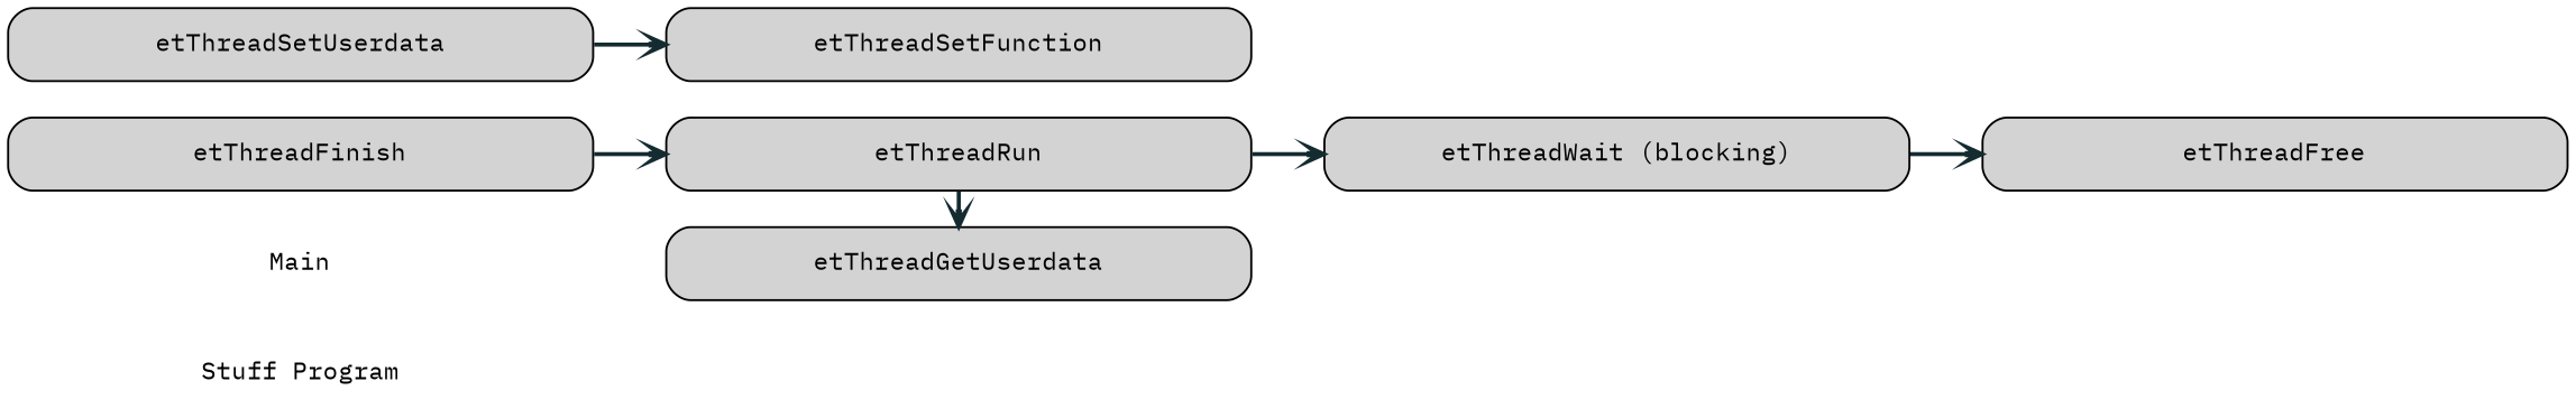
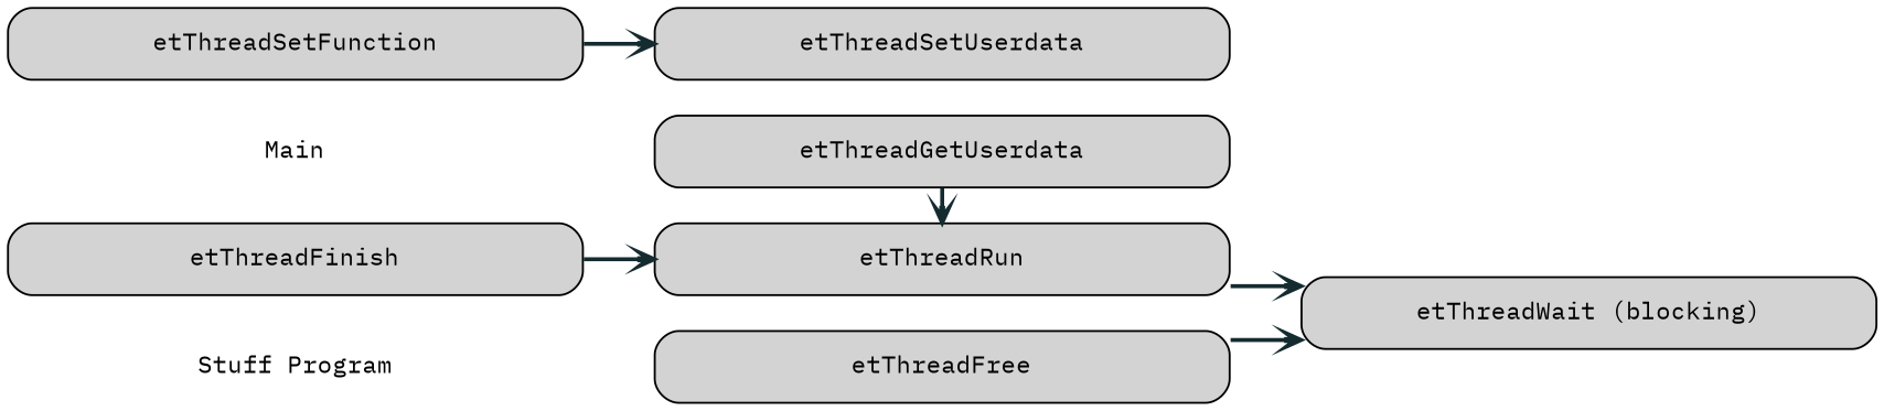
  digraph {
    bgcolor=white
    compound=true
    fontcolor=black
    fontname="IBM Plex Mono"
    mindist=1.5
    minlen=2.0
    rankdir=LR
    splines=ortho
    node [fontname="IBM Plex Mono" fontsize=12 penwidth=1 shape=box style="rounded,filled,bold"]
    edge [arrowhead=vee arrowsize=0.75 color="#142b30" fontname="IBM Plex Mono" penwidth=2 weight=8]
    n1 [fillcolor=transparent label="Stuff Program" shape=plaintext width=4]
    n2 [fillcolor=transparent label=Main shape=plaintext width=4]
    etThreadRun [width=4]
    etThreadGetUserdata [width=4]
    etThreadSetFunction [width=4]
    etThreadSetUserdata [width=4]
    n7 [label="etThreadWait (blocking)" width=4]
    etThreadFree [width=4]
    etThreadFinish [width=4]
    subgraph sub_1 {
      rank=same
      n1
      n2
    }
    subgraph sub_2 {
      rank=same
      etThreadRun
      etThreadGetUserdata
    }
    subgraph sub_3 {
      label="Inside the main program"
      n1
      etThreadRun
      etThreadSetFunction
      etThreadSetUserdata
      n7
      etThreadFree
    }
    subgraph sub_4 {
      label="Inside the threaded function"
      style=invis
      n2
      etThreadGetUserdata
      etThreadFinish
    }
    n2 -> etThreadGetUserdata [color=transparent weight=9]
-   etThreadRun -> etThreadGetUserdata [weight=1.0]
+   etThreadGetUserdata -> etThreadRun [weight=1.0]
    etThreadRun -> n7
-   etThreadSetUserdata -> etThreadSetFunction
-   n7 -> etThreadFree
+   etThreadSetFunction -> etThreadSetUserdata
+   etThreadFree -> n7
    etThreadFinish -> etThreadRun [weight=1.0]
  }
